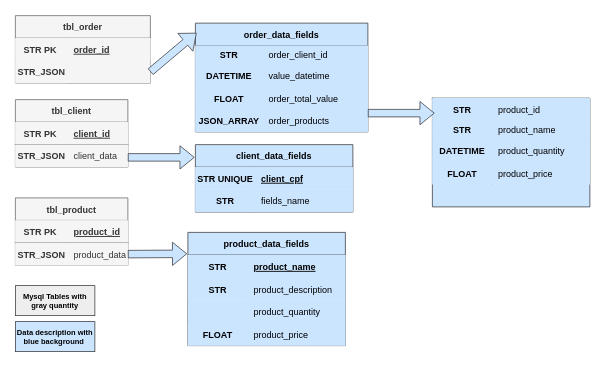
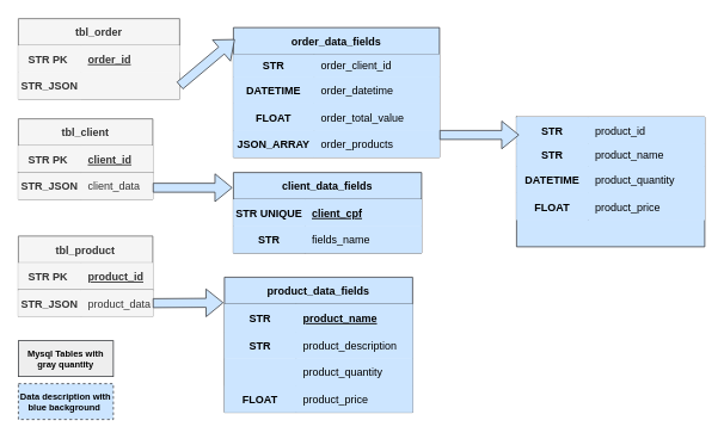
  <mxCell id="0" />
  <mxCell id="1" parent="0" />
  <mxCell id="2" value="tbl_client" style="shape=table;startSize=30;container=1;collapsible=1;childLayout=tableLayout;fixedRows=1;rowLines=0;fontStyle=1;align=center;resizeLast=1;fillColor=#f5f5f5;fontColor=#333333;strokeColor=#666666;" parent="1" vertex="1"><mxGeometry x="20" y="132" width="150" height="90" as="geometry" /></mxCell>
  <mxCell id="3" value="" style="shape=partialRectangle;collapsible=0;dropTarget=0;pointerEvents=0;fillColor=#f5f5f5;points=[[0,0.5],[1,0.5]];portConstraint=eastwest;top=0;left=0;right=0;bottom=0;fontColor=#333333;strokeColor=#666666;" parent="2" vertex="1"><mxGeometry y="30" width="150" height="30" as="geometry" /></mxCell>
  <mxCell id="4" value="STR PK " style="shape=partialRectangle;overflow=hidden;connectable=0;fillColor=#f5f5f5;top=0;left=0;bottom=0;right=0;fontStyle=1;fontColor=#333333;strokeColor=#666666;" parent="3" vertex="1"><mxGeometry width="70" height="30" as="geometry"><mxRectangle width="70" height="30" as="alternateBounds" /></mxGeometry></mxCell>
  <mxCell id="5" value="client_id" style="shape=partialRectangle;overflow=hidden;connectable=0;fillColor=#f5f5f5;top=0;left=0;bottom=0;right=0;align=left;spacingLeft=6;fontStyle=5;fontColor=#333333;strokeColor=#666666;" parent="3" vertex="1"><mxGeometry x="70" width="80" height="30" as="geometry"><mxRectangle width="80" height="30" as="alternateBounds" /></mxGeometry></mxCell>
  <mxCell id="6" style="shape=partialRectangle;collapsible=0;dropTarget=0;pointerEvents=0;fillColor=#f5f5f5;points=[[0,0.5],[1,0.5]];portConstraint=eastwest;top=1;left=0;right=0;bottom=0;fontColor=#333333;strokeColor=#666666;" parent="2" vertex="1"><mxGeometry y="60" width="150" height="30" as="geometry" /></mxCell>
  <mxCell id="7" value="STR_JSON" style="shape=partialRectangle;overflow=hidden;connectable=0;fillColor=#f5f5f5;top=0;left=0;bottom=0;right=0;fontStyle=1;fontColor=#333333;strokeColor=#666666;" parent="6" vertex="1"><mxGeometry width="70" height="30" as="geometry"><mxRectangle width="70" height="30" as="alternateBounds" /></mxGeometry></mxCell>
  <mxCell id="8" value="client_data" style="shape=partialRectangle;overflow=hidden;connectable=0;fillColor=#f5f5f5;top=0;left=0;bottom=0;right=0;align=left;spacingLeft=6;spacingTop=0;fontStyle=0;fontColor=#333333;strokeColor=#666666;" parent="6" vertex="1"><mxGeometry x="70" width="80" height="30" as="geometry"><mxRectangle width="80" height="30" as="alternateBounds" /></mxGeometry></mxCell>
  <mxCell id="9" value="tbl_product" style="shape=table;startSize=30;container=1;collapsible=1;childLayout=tableLayout;fixedRows=1;rowLines=0;fontStyle=1;align=center;resizeLast=1;fillColor=#f5f5f5;fontColor=#333333;strokeColor=#666666;" parent="1" vertex="1"><mxGeometry x="20" y="263" width="150" height="90" as="geometry" /></mxCell>
  <mxCell id="10" value="" style="shape=partialRectangle;collapsible=0;dropTarget=0;pointerEvents=0;fillColor=#f5f5f5;points=[[0,0.5],[1,0.5]];portConstraint=eastwest;top=0;left=0;right=0;bottom=0;fontColor=#333333;strokeColor=#666666;" parent="9" vertex="1"><mxGeometry y="30" width="150" height="30" as="geometry" /></mxCell>
  <mxCell id="11" value="STR PK " style="shape=partialRectangle;overflow=hidden;connectable=0;fillColor=#f5f5f5;top=0;left=0;bottom=0;right=0;fontStyle=1;fontColor=#333333;strokeColor=#666666;" parent="10" vertex="1"><mxGeometry width="70" height="30" as="geometry"><mxRectangle width="70" height="30" as="alternateBounds" /></mxGeometry></mxCell>
  <mxCell id="12" value="product_id" style="shape=partialRectangle;overflow=hidden;connectable=0;fillColor=#f5f5f5;top=0;left=0;bottom=0;right=0;align=left;spacingLeft=6;fontStyle=5;fontColor=#333333;strokeColor=#666666;" parent="10" vertex="1"><mxGeometry x="70" width="80" height="30" as="geometry"><mxRectangle width="80" height="30" as="alternateBounds" /></mxGeometry></mxCell>
  <mxCell id="13" style="shape=partialRectangle;collapsible=0;dropTarget=0;pointerEvents=0;fillColor=#f5f5f5;points=[[0,0.5],[1,0.5]];portConstraint=eastwest;top=1;left=0;right=0;bottom=0;fontColor=#333333;strokeColor=#666666;" parent="9" vertex="1"><mxGeometry y="60" width="150" height="30" as="geometry" /></mxCell>
  <mxCell id="14" value="STR_JSON" style="shape=partialRectangle;overflow=hidden;connectable=0;fillColor=#f5f5f5;top=0;left=0;bottom=0;right=0;fontStyle=1;fontColor=#333333;strokeColor=#666666;" parent="13" vertex="1"><mxGeometry width="70" height="30" as="geometry"><mxRectangle width="70" height="30" as="alternateBounds" /></mxGeometry></mxCell>
  <mxCell id="15" value="product_data" style="shape=partialRectangle;overflow=hidden;connectable=0;fillColor=#f5f5f5;top=0;left=0;bottom=0;right=0;align=left;spacingLeft=6;spacingTop=0;fontStyle=0;fontColor=#333333;strokeColor=#666666;" parent="13" vertex="1"><mxGeometry x="70" width="80" height="30" as="geometry"><mxRectangle width="80" height="30" as="alternateBounds" /></mxGeometry></mxCell>
  <mxCell id="16" value="tbl_order" style="shape=table;startSize=30;container=1;collapsible=1;childLayout=tableLayout;fixedRows=1;rowLines=0;fontStyle=1;align=center;resizeLast=1;fillColor=#f5f5f5;fontColor=#333333;strokeColor=#666666;" parent="1" vertex="1"><mxGeometry x="20" width="180" height="90" as="geometry" y="20" /></mxCell>
  <mxCell id="17" value="" style="shape=partialRectangle;collapsible=0;dropTarget=0;pointerEvents=0;fillColor=#f5f5f5;points=[[0,0.5],[1,0.5]];portConstraint=eastwest;top=0;left=0;right=0;bottom=0;fontColor=#333333;strokeColor=#666666;" parent="16" vertex="1"><mxGeometry y="30" width="180" height="30" as="geometry" /></mxCell>
  <mxCell id="18" value="STR PK " style="shape=partialRectangle;overflow=hidden;connectable=0;fillColor=#f5f5f5;top=0;left=0;bottom=0;right=0;fontStyle=1;fontColor=#333333;strokeColor=#666666;" parent="17" vertex="1"><mxGeometry width="70" height="30" as="geometry"><mxRectangle width="70" height="30" as="alternateBounds" /></mxGeometry></mxCell>
  <mxCell id="19" value="order_id" style="shape=partialRectangle;overflow=hidden;connectable=0;fillColor=#f5f5f5;top=0;left=0;bottom=0;right=0;align=left;spacingLeft=6;fontStyle=5;fontColor=#333333;strokeColor=#666666;" parent="17" vertex="1"><mxGeometry x="70" width="110" height="30" as="geometry"><mxRectangle width="110" height="30" as="alternateBounds" /></mxGeometry></mxCell>
  <mxCell id="20" style="shape=partialRectangle;collapsible=0;dropTarget=0;pointerEvents=0;fillColor=#f5f5f5;points=[[0,0.5],[1,0.5]];portConstraint=eastwest;top=0;left=0;right=0;bottom=0;fontColor=#333333;strokeColor=#666666;" parent="16" vertex="1"><mxGeometry y="60" width="180" height="30" as="geometry" /></mxCell>
  <mxCell id="21" value="STR_JSON" style="shape=partialRectangle;overflow=hidden;connectable=0;fillColor=#f5f5f5;top=0;left=0;bottom=0;right=0;fontStyle=1;fontColor=#333333;strokeColor=#666666;" parent="20" vertex="1"><mxGeometry width="70" height="30" as="geometry"><mxRectangle width="70" height="30" as="alternateBounds" /></mxGeometry></mxCell>
  <mxCell id="22" value="client_data_fields" style="shape=table;startSize=30;container=1;collapsible=1;childLayout=tableLayout;fixedRows=1;rowLines=0;fontStyle=1;align=center;resizeLast=1;fillColor=#cce5ff;strokeColor=#36393d;" parent="1" vertex="1"><mxGeometry x="260" y="192" width="210" height="90" as="geometry" /></mxCell>
  <mxCell id="23" value="" style="shape=partialRectangle;collapsible=0;dropTarget=0;pointerEvents=0;fillColor=#cce5ff;points=[[0,0.5],[1,0.5]];portConstraint=eastwest;top=0;left=0;right=0;bottom=0;strokeColor=#36393d;" parent="22" vertex="1"><mxGeometry y="30" width="210" height="30" as="geometry" /></mxCell>
  <mxCell id="24" value="STR UNIQUE" style="shape=partialRectangle;overflow=hidden;connectable=0;fillColor=#cce5ff;top=0;left=0;bottom=0;right=0;fontStyle=1;strokeColor=#36393d;" parent="23" vertex="1"><mxGeometry width="80" height="30" as="geometry"><mxRectangle width="80" height="30" as="alternateBounds" /></mxGeometry></mxCell>
  <mxCell id="25" value="client_cpf" style="shape=partialRectangle;overflow=hidden;connectable=0;fillColor=#cce5ff;top=0;left=0;bottom=0;right=0;align=left;spacingLeft=6;fontStyle=5;strokeColor=#36393d;" parent="23" vertex="1"><mxGeometry x="80" width="130" height="30" as="geometry"><mxRectangle width="130" height="30" as="alternateBounds" /></mxGeometry></mxCell>
  <mxCell id="26" style="shape=partialRectangle;collapsible=0;dropTarget=0;pointerEvents=0;fillColor=#cce5ff;points=[[0,0.5],[1,0.5]];portConstraint=eastwest;top=0;left=0;right=0;bottom=0;strokeColor=#36393d;" parent="22" vertex="1"><mxGeometry y="60" width="210" height="30" as="geometry" /></mxCell>
  <mxCell id="27" value="STR" style="shape=partialRectangle;overflow=hidden;connectable=0;fillColor=#cce5ff;top=0;left=0;bottom=0;right=0;fontStyle=1;strokeColor=#36393d;" parent="26" vertex="1"><mxGeometry width="80" height="30" as="geometry"><mxRectangle width="80" height="30" as="alternateBounds" /></mxGeometry></mxCell>
  <mxCell id="28" value="fields_name" style="shape=partialRectangle;overflow=hidden;connectable=0;fillColor=#cce5ff;top=0;left=0;bottom=0;right=0;align=left;spacingLeft=6;spacingTop=0;fontStyle=0;strokeColor=#36393d;" parent="26" vertex="1"><mxGeometry x="80" width="130" height="30" as="geometry"><mxRectangle width="130" height="30" as="alternateBounds" /></mxGeometry></mxCell>
  <mxCell id="29" value="" style="shape=flexArrow;endArrow=classic;html=1;rounded=0;exitX=1;exitY=0.5;exitDx=0;exitDy=0;entryX=-0.005;entryY=0.189;entryDx=0;entryDy=0;entryPerimeter=0;fillColor=#cce5ff;strokeColor=#36393d;" parent="1" target="22" edge="1"><mxGeometry width="50" height="50" relative="1" as="geometry"><mxPoint x="170" y="209" as="sourcePoint" /><mxPoint x="258.95" y="208.04" as="targetPoint" /></mxGeometry></mxCell>
  <mxCell id="30" value="product_data_fields" style="shape=table;startSize=30;container=1;collapsible=1;childLayout=tableLayout;fixedRows=1;rowLines=0;fontStyle=1;align=center;resizeLast=1;fillColor=#cce5ff;strokeColor=#36393d;" parent="1" vertex="1"><mxGeometry x="250" y="309" width="210" height="151" as="geometry" /></mxCell>
  <mxCell id="31" value="" style="shape=partialRectangle;collapsible=0;dropTarget=0;pointerEvents=0;fillColor=#cce5ff;points=[[0,0.5],[1,0.5]];portConstraint=eastwest;top=0;left=0;right=0;bottom=0;strokeColor=#36393d;" parent="30" vertex="1"><mxGeometry y="30" width="210" height="31" as="geometry" /></mxCell>
  <mxCell id="32" value="STR" style="shape=partialRectangle;overflow=hidden;connectable=0;fillColor=#cce5ff;top=0;left=0;bottom=0;right=0;fontStyle=1;strokeColor=#36393d;" parent="31" vertex="1"><mxGeometry width="80" height="31" as="geometry"><mxRectangle width="80" height="31" as="alternateBounds" /></mxGeometry></mxCell>
  <mxCell id="33" value="product_name" style="shape=partialRectangle;overflow=hidden;connectable=0;fillColor=#cce5ff;top=0;left=0;bottom=0;right=0;align=left;spacingLeft=6;fontStyle=5;strokeColor=#36393d;" parent="31" vertex="1"><mxGeometry x="80" width="130" height="31" as="geometry"><mxRectangle width="130" height="31" as="alternateBounds" /></mxGeometry></mxCell>
  <mxCell id="34" style="shape=partialRectangle;collapsible=0;dropTarget=0;pointerEvents=0;fillColor=#cce5ff;points=[[0,0.5],[1,0.5]];portConstraint=eastwest;top=0;left=0;right=0;bottom=0;strokeColor=#36393d;" parent="30" vertex="1"><mxGeometry y="61" width="210" height="30" as="geometry" /></mxCell>
  <mxCell id="35" value="STR" style="shape=partialRectangle;overflow=hidden;connectable=0;fillColor=#cce5ff;top=0;left=0;bottom=0;right=0;fontStyle=1;strokeColor=#36393d;" parent="34" vertex="1"><mxGeometry width="80" height="30" as="geometry"><mxRectangle width="80" height="30" as="alternateBounds" /></mxGeometry></mxCell>
  <mxCell id="36" value="product_description" style="shape=partialRectangle;overflow=hidden;connectable=0;fillColor=#cce5ff;top=0;left=0;bottom=0;right=0;align=left;spacingLeft=6;spacingTop=0;fontStyle=0;strokeColor=#36393d;" parent="34" vertex="1"><mxGeometry x="80" width="130" height="30" as="geometry"><mxRectangle width="130" height="30" as="alternateBounds" /></mxGeometry></mxCell>
  <mxCell id="37" style="shape=partialRectangle;collapsible=0;dropTarget=0;pointerEvents=0;fillColor=#cce5ff;points=[[0,0.5],[1,0.5]];portConstraint=eastwest;top=0;left=0;right=0;bottom=0;strokeColor=#36393d;" parent="30" vertex="1"><mxGeometry y="91" width="210" height="30" as="geometry" /></mxCell>
  <mxCell id="38" value="product_quantity" style="shape=partialRectangle;overflow=hidden;connectable=0;fillColor=#cce5ff;top=0;left=0;bottom=0;right=0;align=left;spacingLeft=6;spacingTop=0;fontStyle=0;strokeColor=#36393d;" parent="37" vertex="1"><mxGeometry x="80" width="130" height="30" as="geometry"><mxRectangle width="130" height="30" as="alternateBounds" /></mxGeometry></mxCell>
  <mxCell id="39" style="shape=partialRectangle;collapsible=0;dropTarget=0;pointerEvents=0;fillColor=#cce5ff;points=[[0,0.5],[1,0.5]];portConstraint=eastwest;top=0;left=0;right=0;bottom=0;strokeColor=#36393d;" parent="30" vertex="1"><mxGeometry y="121" width="210" height="30" as="geometry" /></mxCell>
  <mxCell id="40" value="FLOAT" style="shape=partialRectangle;overflow=hidden;connectable=0;fillColor=#cce5ff;top=0;left=0;bottom=0;right=0;fontStyle=1;strokeColor=#36393d;" parent="39" vertex="1"><mxGeometry width="80" height="30" as="geometry"><mxRectangle width="80" height="30" as="alternateBounds" /></mxGeometry></mxCell>
  <mxCell id="41" value="product_price" style="shape=partialRectangle;overflow=hidden;connectable=0;fillColor=#cce5ff;top=0;left=0;bottom=0;right=0;align=left;spacingLeft=6;spacingTop=0;fontStyle=0;strokeColor=#36393d;" parent="39" vertex="1"><mxGeometry x="80" width="130" height="30" as="geometry"><mxRectangle width="130" height="30" as="alternateBounds" /></mxGeometry></mxCell>
  <mxCell id="42" value="" style="shape=flexArrow;endArrow=classic;html=1;rounded=0;exitX=1;exitY=0.5;exitDx=0;exitDy=0;entryX=-0.005;entryY=0.189;entryDx=0;entryDy=0;entryPerimeter=0;fillColor=#cce5ff;strokeColor=#36393d;" parent="1" source="13" target="30" edge="1"><mxGeometry width="50" height="50" relative="1" as="geometry"><mxPoint x="170" y="340" as="sourcePoint" /><mxPoint x="258.95" y="339.04" as="targetPoint" /></mxGeometry></mxCell>
  <mxCell id="43" value="order_data_fields" style="shape=table;startSize=30;container=1;collapsible=1;childLayout=tableLayout;fixedRows=1;rowLines=0;fontStyle=1;align=center;resizeLast=1;fillColor=#cce5ff;strokeColor=#36393d;" parent="1" vertex="1"><mxGeometry x="260" y="30" width="230" height="145" as="geometry" /></mxCell>
  <mxCell id="44" style="shape=partialRectangle;collapsible=0;dropTarget=0;pointerEvents=0;fillColor=#cce5ff;points=[[0,0.5],[1,0.5]];portConstraint=eastwest;top=0;left=0;right=0;bottom=0;strokeColor=#36393d;" parent="43" vertex="1"><mxGeometry y="30" width="230" height="25" as="geometry" /></mxCell>
  <mxCell id="45" value="STR" style="shape=partialRectangle;overflow=hidden;connectable=0;fillColor=#cce5ff;top=0;left=0;bottom=0;right=0;fontStyle=1;strokeColor=#36393d;" parent="44" vertex="1"><mxGeometry width="90" height="25" as="geometry"><mxRectangle width="90" height="25" as="alternateBounds" /></mxGeometry></mxCell>
  <mxCell id="46" value="order_client_id" style="shape=partialRectangle;overflow=hidden;connectable=0;fillColor=#cce5ff;top=0;left=0;bottom=0;right=0;align=left;spacingLeft=6;spacingTop=0;fontStyle=0;strokeColor=#36393d;" parent="44" vertex="1"><mxGeometry x="90" width="140" height="25" as="geometry"><mxRectangle width="140" height="25" as="alternateBounds" /></mxGeometry></mxCell>
  <mxCell id="47" style="shape=partialRectangle;collapsible=0;dropTarget=0;pointerEvents=0;fillColor=#cce5ff;points=[[0,0.5],[1,0.5]];portConstraint=eastwest;top=0;left=0;right=0;bottom=0;strokeColor=#36393d;" parent="43" vertex="1"><mxGeometry y="55" width="230" height="30" as="geometry" /></mxCell>
  <mxCell id="48" value="DATETIME" style="shape=partialRectangle;overflow=hidden;connectable=0;fillColor=#cce5ff;top=0;left=0;bottom=0;right=0;fontStyle=1;strokeColor=#36393d;" parent="47" vertex="1"><mxGeometry width="90" height="30" as="geometry"><mxRectangle width="90" height="30" as="alternateBounds" /></mxGeometry></mxCell>
- <mxCell id="49" value="value_datetime" style="shape=partialRectangle;overflow=hidden;connectable=0;fillColor=#cce5ff;top=0;left=0;bottom=0;right=0;align=left;spacingLeft=6;spacingTop=0;fontStyle=0;strokeColor=#36393d;" parent="47" vertex="1"><mxGeometry x="90" width="140" height="30" as="geometry"><mxRectangle width="140" height="30" as="alternateBounds" /></mxGeometry></mxCell>
+ <mxCell id="49" value="order_datetime" style="shape=partialRectangle;overflow=hidden;connectable=0;fillColor=#cce5ff;top=0;left=0;bottom=0;right=0;align=left;spacingLeft=6;spacingTop=0;fontStyle=0;strokeColor=#36393d;" parent="47" vertex="1"><mxGeometry x="90" width="140" height="30" as="geometry"><mxRectangle width="140" height="30" as="alternateBounds" /></mxGeometry></mxCell>
  <mxCell id="50" style="shape=partialRectangle;collapsible=0;dropTarget=0;pointerEvents=0;fillColor=#cce5ff;points=[[0,0.5],[1,0.5]];portConstraint=eastwest;top=0;left=0;right=0;bottom=0;strokeColor=#36393d;" parent="43" vertex="1"><mxGeometry y="85" width="230" height="30" as="geometry" /></mxCell>
  <mxCell id="51" value="FLOAT" style="shape=partialRectangle;overflow=hidden;connectable=0;fillColor=#cce5ff;top=0;left=0;bottom=0;right=0;fontStyle=1;strokeColor=#36393d;" parent="50" vertex="1"><mxGeometry width="90" height="30" as="geometry"><mxRectangle width="90" height="30" as="alternateBounds" /></mxGeometry></mxCell>
  <mxCell id="52" value="order_total_value" style="shape=partialRectangle;overflow=hidden;connectable=0;fillColor=#cce5ff;top=0;left=0;bottom=0;right=0;align=left;spacingLeft=6;spacingTop=0;fontStyle=0;strokeColor=#36393d;" parent="50" vertex="1"><mxGeometry x="90" width="140" height="30" as="geometry"><mxRectangle width="140" height="30" as="alternateBounds" /></mxGeometry></mxCell>
  <mxCell id="53" style="shape=partialRectangle;collapsible=0;dropTarget=0;pointerEvents=0;fillColor=#cce5ff;points=[[0,0.5],[1,0.5]];portConstraint=eastwest;top=0;left=0;right=0;bottom=0;strokeColor=#36393d;" parent="43" vertex="1"><mxGeometry y="115" width="230" height="30" as="geometry" /></mxCell>
  <mxCell id="54" value="JSON_ARRAY" style="shape=partialRectangle;overflow=hidden;connectable=0;fillColor=#cce5ff;top=0;left=0;bottom=0;right=0;fontStyle=1;strokeColor=#36393d;" parent="53" vertex="1"><mxGeometry width="90" height="30" as="geometry"><mxRectangle width="90" height="30" as="alternateBounds" /></mxGeometry></mxCell>
  <mxCell id="55" value="order_products" style="shape=partialRectangle;overflow=hidden;connectable=0;fillColor=#cce5ff;top=0;left=0;bottom=0;right=0;align=left;spacingLeft=6;spacingTop=0;fontStyle=0;strokeColor=#36393d;" parent="53" vertex="1"><mxGeometry x="90" width="140" height="30" as="geometry"><mxRectangle width="140" height="30" as="alternateBounds" /></mxGeometry></mxCell>
  <mxCell id="56" value="" style="shape=flexArrow;endArrow=classic;html=1;rounded=0;exitX=1;exitY=0.5;exitDx=0;exitDy=0;entryX=0.007;entryY=0.09;entryDx=0;entryDy=0;entryPerimeter=0;fillColor=#cce5ff;strokeColor=#36393d;" parent="1" source="20" target="43" edge="1"><mxGeometry width="50" height="50" relative="1" as="geometry"><mxPoint x="440" y="135" as="sourcePoint" /><mxPoint x="528.95" y="136.04" as="targetPoint" /></mxGeometry></mxCell>
  <mxCell id="57" value="order_products_items" style="shape=table;startSize=0;container=1;collapsible=1;childLayout=tableLayout;fixedRows=1;rowLines=0;fontStyle=1;align=center;resizeLast=1;fillColor=#cce5ff;strokeColor=#36393d;" parent="1" vertex="1"><mxGeometry x="576" y="130" width="210" height="145" as="geometry" /></mxCell>
  <mxCell id="58" value="" style="shape=partialRectangle;collapsible=0;dropTarget=0;pointerEvents=0;fillColor=#cce5ff;points=[[0,0.5],[1,0.5]];portConstraint=eastwest;top=0;left=0;right=0;bottom=0;strokeColor=#36393d;" parent="57" vertex="1"><mxGeometry width="210" height="30" as="geometry" /></mxCell>
  <mxCell id="59" value="STR" style="shape=partialRectangle;overflow=hidden;connectable=0;fillColor=#cce5ff;top=0;left=0;bottom=0;right=0;fontStyle=1;strokeColor=#36393d;" parent="58" vertex="1"><mxGeometry width="80" height="30" as="geometry"><mxRectangle width="80" height="30" as="alternateBounds" /></mxGeometry></mxCell>
  <mxCell id="60" value="product_id" style="shape=partialRectangle;overflow=hidden;connectable=0;fillColor=#cce5ff;top=0;left=0;bottom=0;right=0;align=left;spacingLeft=6;fontStyle=0;strokeColor=#36393d;" parent="58" vertex="1"><mxGeometry x="80" width="130" height="30" as="geometry"><mxRectangle width="130" height="30" as="alternateBounds" /></mxGeometry></mxCell>
  <mxCell id="61" style="shape=partialRectangle;collapsible=0;dropTarget=0;pointerEvents=0;fillColor=#cce5ff;points=[[0,0.5],[1,0.5]];portConstraint=eastwest;top=0;left=0;right=0;bottom=0;strokeColor=#36393d;" parent="57" vertex="1"><mxGeometry y="30" width="210" height="25" as="geometry" /></mxCell>
  <mxCell id="62" value="STR" style="shape=partialRectangle;overflow=hidden;connectable=0;fillColor=#cce5ff;top=0;left=0;bottom=0;right=0;fontStyle=1;strokeColor=#36393d;" parent="61" vertex="1"><mxGeometry width="80" height="25" as="geometry"><mxRectangle width="80" height="25" as="alternateBounds" /></mxGeometry></mxCell>
  <mxCell id="63" value="product_name" style="shape=partialRectangle;overflow=hidden;connectable=0;fillColor=#cce5ff;top=0;left=0;bottom=0;right=0;align=left;spacingLeft=6;spacingTop=0;fontStyle=0;strokeColor=#36393d;" parent="61" vertex="1"><mxGeometry x="80" width="130" height="25" as="geometry"><mxRectangle width="130" height="25" as="alternateBounds" /></mxGeometry></mxCell>
  <mxCell id="64" style="shape=partialRectangle;collapsible=0;dropTarget=0;pointerEvents=0;fillColor=#cce5ff;points=[[0,0.5],[1,0.5]];portConstraint=eastwest;top=0;left=0;right=0;bottom=0;strokeColor=#36393d;" parent="57" vertex="1"><mxGeometry y="55" width="210" height="30" as="geometry" /></mxCell>
  <mxCell id="65" value="DATETIME" style="shape=partialRectangle;overflow=hidden;connectable=0;fillColor=#cce5ff;top=0;left=0;bottom=0;right=0;fontStyle=1;strokeColor=#36393d;" parent="64" vertex="1"><mxGeometry width="80" height="30" as="geometry"><mxRectangle width="80" height="30" as="alternateBounds" /></mxGeometry></mxCell>
  <mxCell id="66" value="product_quantity" style="shape=partialRectangle;overflow=hidden;connectable=0;fillColor=#cce5ff;top=0;left=0;bottom=0;right=0;align=left;spacingLeft=6;spacingTop=0;fontStyle=0;strokeColor=#36393d;" parent="64" vertex="1"><mxGeometry x="80" width="130" height="30" as="geometry"><mxRectangle width="130" height="30" as="alternateBounds" /></mxGeometry></mxCell>
  <mxCell id="67" style="shape=partialRectangle;collapsible=0;dropTarget=0;pointerEvents=0;fillColor=#cce5ff;points=[[0,0.5],[1,0.5]];portConstraint=eastwest;top=0;left=0;right=0;bottom=0;strokeColor=#36393d;" parent="57" vertex="1"><mxGeometry y="85" width="210" height="30" as="geometry" /></mxCell>
  <mxCell id="68" value="FLOAT" style="shape=partialRectangle;overflow=hidden;connectable=0;fillColor=#cce5ff;top=0;left=0;bottom=0;right=0;fontStyle=1;strokeColor=#36393d;" parent="67" vertex="1"><mxGeometry width="80" height="30" as="geometry"><mxRectangle width="80" height="30" as="alternateBounds" /></mxGeometry></mxCell>
  <mxCell id="69" value="product_price" style="shape=partialRectangle;overflow=hidden;connectable=0;fillColor=#cce5ff;top=0;left=0;bottom=0;right=0;align=left;spacingLeft=6;spacingTop=0;fontStyle=0;strokeColor=#36393d;" parent="67" vertex="1"><mxGeometry x="80" width="130" height="30" as="geometry"><mxRectangle width="130" height="30" as="alternateBounds" /></mxGeometry></mxCell>
  <mxCell id="70" value="Mysql Tables with gray quantity" style="rounded=0;whiteSpace=wrap;html=1;fillColor=#eeeeee;strokeColor=#36393d;fontStyle=1;fontSize=10;" parent="1" vertex="1"><mxGeometry x="20" y="380" width="106" height="40" as="geometry" /></mxCell>
- <mxCell id="71" value="Data description with blue background&amp;nbsp;" style="rounded=0;whiteSpace=wrap;html=1;fillColor=#cce5ff;strokeColor=#36393d;fontStyle=1;fontSize=10;" parent="1" vertex="1"><mxGeometry x="20" y="428" width="106" height="40" as="geometry" /></mxCell>
+ <mxCell id="71" value="Data description with blue background&amp;nbsp;" style="rounded=0;whiteSpace=wrap;html=1;fillColor=#cce5ff;strokeColor=#36393d;fontStyle=1;fontSize=10;dashed=1;" parent="1" vertex="1"><mxGeometry x="20" y="428" width="106" height="40" as="geometry" /></mxCell>
  <mxCell id="72" value="" style="shape=flexArrow;endArrow=classic;html=1;rounded=0;exitX=1;exitY=0.5;exitDx=0;exitDy=0;entryX=-0.005;entryY=0.189;entryDx=0;entryDy=0;entryPerimeter=0;fillColor=#cce5ff;strokeColor=#36393d;" edge="1" parent="1"><mxGeometry width="50" height="50" relative="1" as="geometry"><mxPoint x="490" y="150" as="sourcePoint" /><mxPoint x="578.95" y="150.01" as="targetPoint" /></mxGeometry></mxCell>
